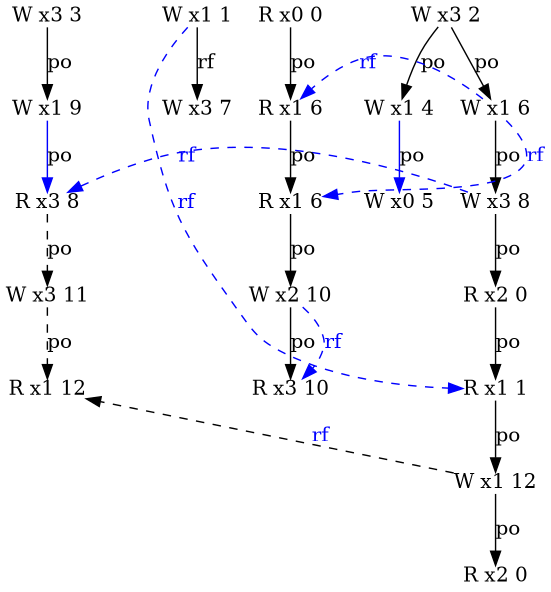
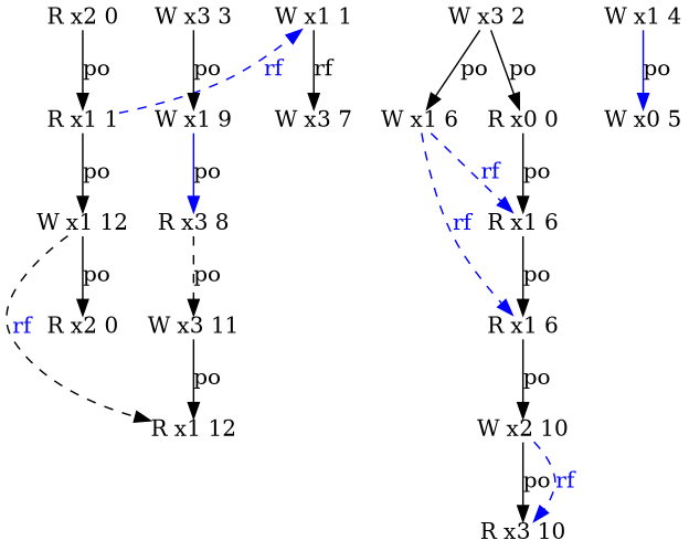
  digraph {
    node [idx=0 loc=1 shape=plain th=2 type=W]
-   n1 [idx=4 label="W x3 8" loc=3]
    n2 [idx=5 label="R x2 0" loc=2 type=R]
    n3 [idx=2 label="R x3 8" loc=3 th=3 type=R]
    n4 [idx=6 label="R x1 1" type=R]
    n5 [idx=3 label="W x3 11" loc=3 th=3]
    n6 [idx=7 label="W x1 12"]
    n7 [idx=4 label="R x1 12" th=3 type=R]
    n8 [idx=8 label="R x2 0" loc=2 type=R]
    n9 [idx=2 label="R x1 6" th=0 type=R]
    n10 [idx=3 label="W x2 10" loc=2 th=0]
    n11 [idx=4 label="R x3 10" loc=2 th=0 type=R]
    n12 [label="W x3 2" loc=3]
    n13 [idx=1 label="W x1 4"]
    n14 [idx=3 label="W x1 6"]
    n15 [idx=2 label="W x0 5" loc=0]
    n16 [label="W x1 1" th=1]
    n17 [idx=1 label="W x3 7" loc=3 th=1]
    n18 [idx=1 label="R x1 6" th=0 type=R]
    n19 [idx=1 label="W x1 9" th=3]
    n20 [label="R x0 0" loc=0 th=0 type=R]
    n21 [label="W x3 3" loc=3 th=3]
-   n1 -> n2 [label=po]
-   n1 -> n3 [color=blue constraint=false fontcolor=blue from_idx=4 from_th=2 label=rf style=dashed to_idx=2 to_th=3]
    n2 -> n4 [label=po]
    n3 -> n5 [label=po style=dashed]
    n4 -> n6 [label=po]
-   n5 -> n7 [label=po style=dashed]
+   n5 -> n7 [label=po]
    n6 -> n7 [color=black constraint=false fontcolor=blue from_idx=7 from_th=2 label=rf style=dashed to_idx=4 to_th=3]
    n6 -> n8 [label=po]
    n9 -> n10 [label=po]
    n10 -> n11 [label=po]
    n10 -> n11 [color=blue constraint=false fontcolor=blue from_idx=3 from_th=0 label=rf style=dashed to_idx=4 to_th=0]
-   n12 -> n13 [label=po]
+   n12 -> n20 [label=po]
    n12 -> n14 [label=po]
    n13 -> n15 [color=blue label=po]
-   n14 -> n1 [label=po]
    n14 -> n9 [color=blue constraint=false fontcolor=blue from_idx=3 from_th=2 label=rf style=dashed to_idx=2 to_th=0]
    n14 -> n18 [color=blue constraint=false fontcolor=blue from_idx=3 from_th=2 label=rf style=dashed to_idx=1 to_th=0]
-   n16 -> n4 [color=blue constraint=false fontcolor=blue from_idx=0 from_th=1 label=rf style=dashed to_idx=6 to_th=2]
+   n4 -> n16 [color=blue constraint=false fontcolor=blue from_idx=0 from_th=1 label=rf style=dashed to_idx=6 to_th=2]
    n16 -> n17 [label=rf]
    n18 -> n9 [label=po]
    n19 -> n3 [color=blue label=po]
    n20 -> n18 [label=po]
    n21 -> n19 [label=po]
  }
